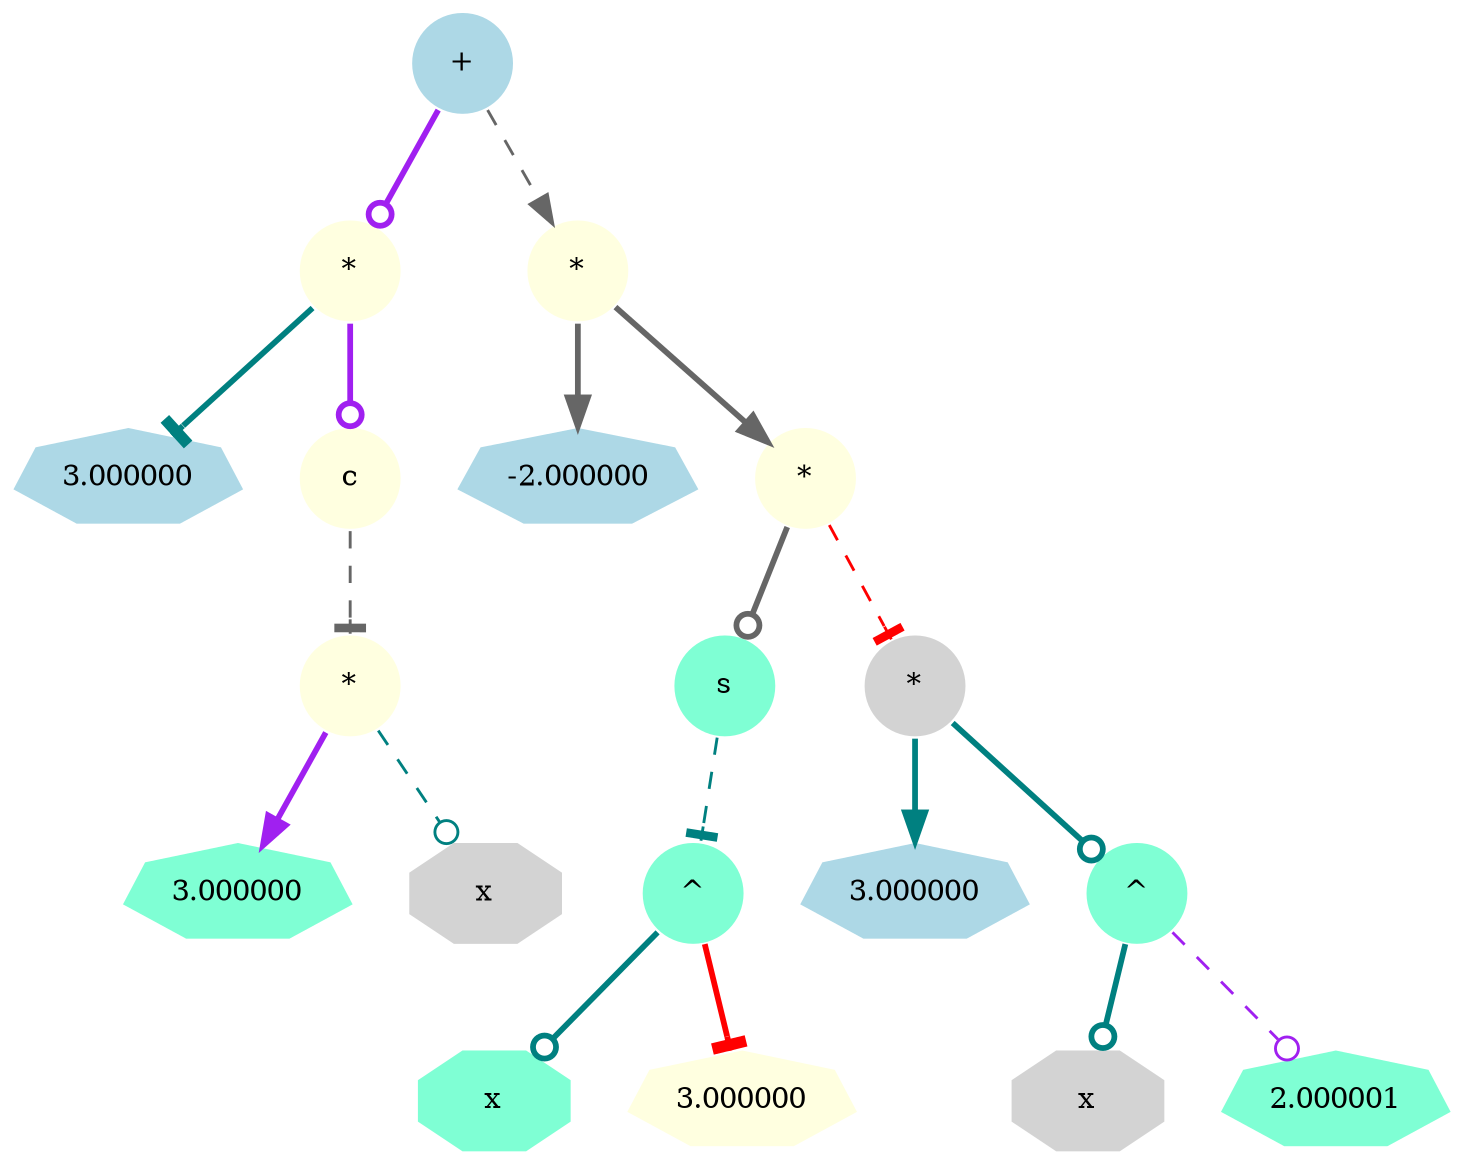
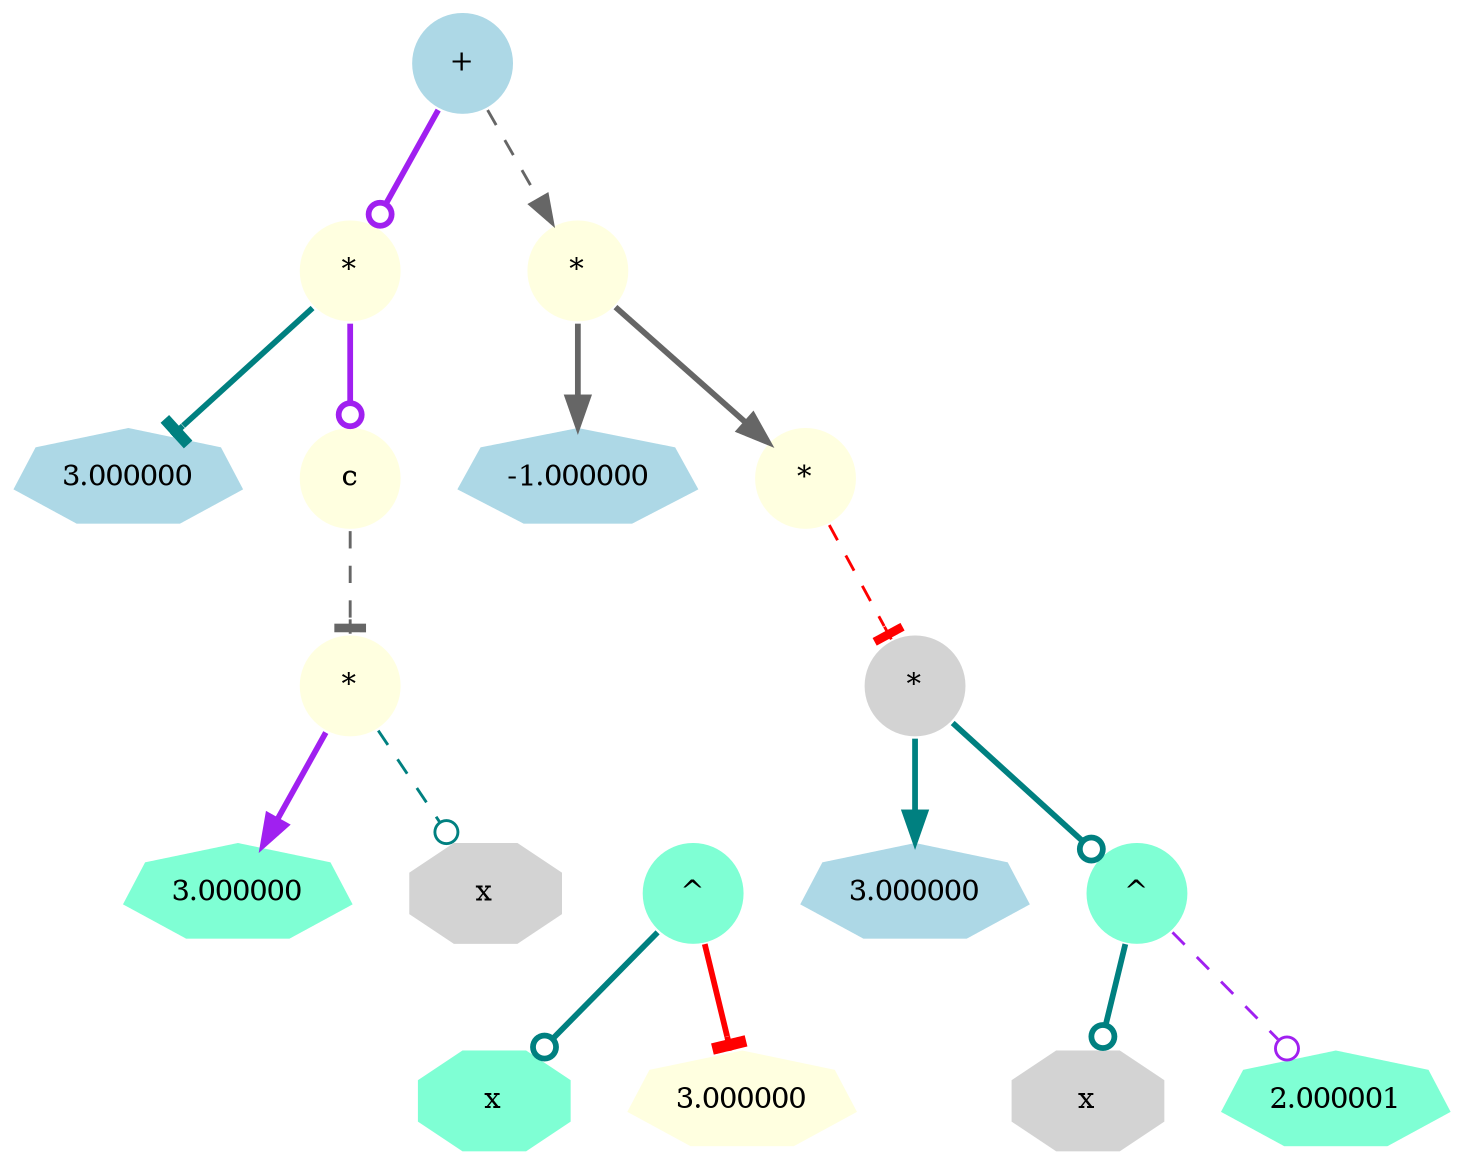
  digraph {
    node [color=white fillcolor=lightyellow fontsize=10 shape=circle style=filled]
    edge [arrowhead=odot color=teal fontsize=12 style=bold]
    n1 [fillcolor=lightblue label="+"]
    n2 [label="*"]
    n3 [label="*"]
    n4 [fillcolor=lightblue label=3.000000 shape=septagon]
    n5 [label=c]
-   n6 [fillcolor=lightblue label=-2.000000 shape=septagon]
+   n6 [fillcolor=lightblue label=-1.000000 shape=septagon]
    n7 [label="*"]
    n8 [label="*"]
    n9 [fillcolor=aquamarine label=3.000000 shape=septagon]
    n10 [fillcolor=lightgrey label=x shape=octagon]
-   n11 [fillcolor=aquamarine label=s]
    n12 [fillcolor=lightgrey label="*"]
    n13 [fillcolor=aquamarine label="^"]
    n14 [fillcolor=lightblue label=3.000000 shape=septagon]
    n15 [fillcolor=aquamarine label="^"]
    n16 [fillcolor=aquamarine label=x shape=octagon]
    n17 [label=3.000000 shape=septagon]
    n18 [fillcolor=lightgrey label=x shape=octagon]
    n19 [fillcolor=aquamarine label=2.000001 shape=septagon]
    n1 -> n2 [color=purple]
    n1 -> n3 [arrowhead=normal color=gray40 style=dashed]
    n2 -> n4 [arrowhead=tee]
    n2 -> n5 [color=purple]
    n3 -> n6 [arrowhead=normal color=gray40]
    n3 -> n7 [arrowhead=normal color=gray40]
    n5 -> n8 [arrowhead=tee color=gray40 style=dashed]
-   n7 -> n11 [color=gray40]
    n7 -> n12 [arrowhead=tee color=red style=dashed]
    n8 -> n9 [arrowhead=normal color=purple]
    n8 -> n10 [style=dashed]
-   n11 -> n13 [arrowhead=tee style=dashed]
    n12 -> n14 [arrowhead=normal]
    n12 -> n15
    n13 -> n16
    n13 -> n17 [arrowhead=tee color=red]
    n15 -> n18
    n15 -> n19 [color=purple style=dashed]
  }
